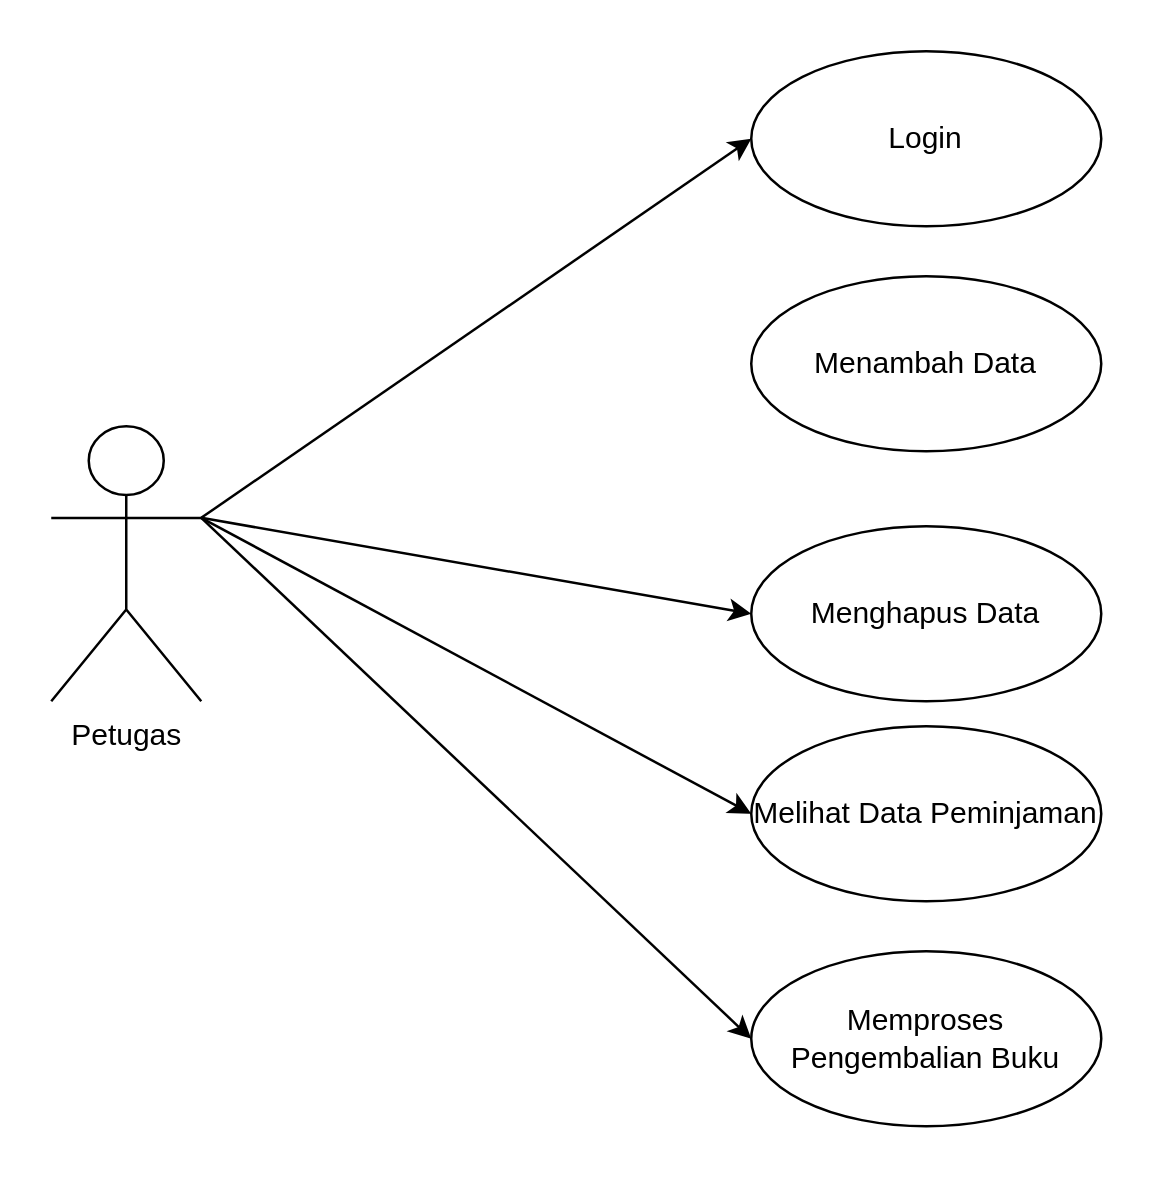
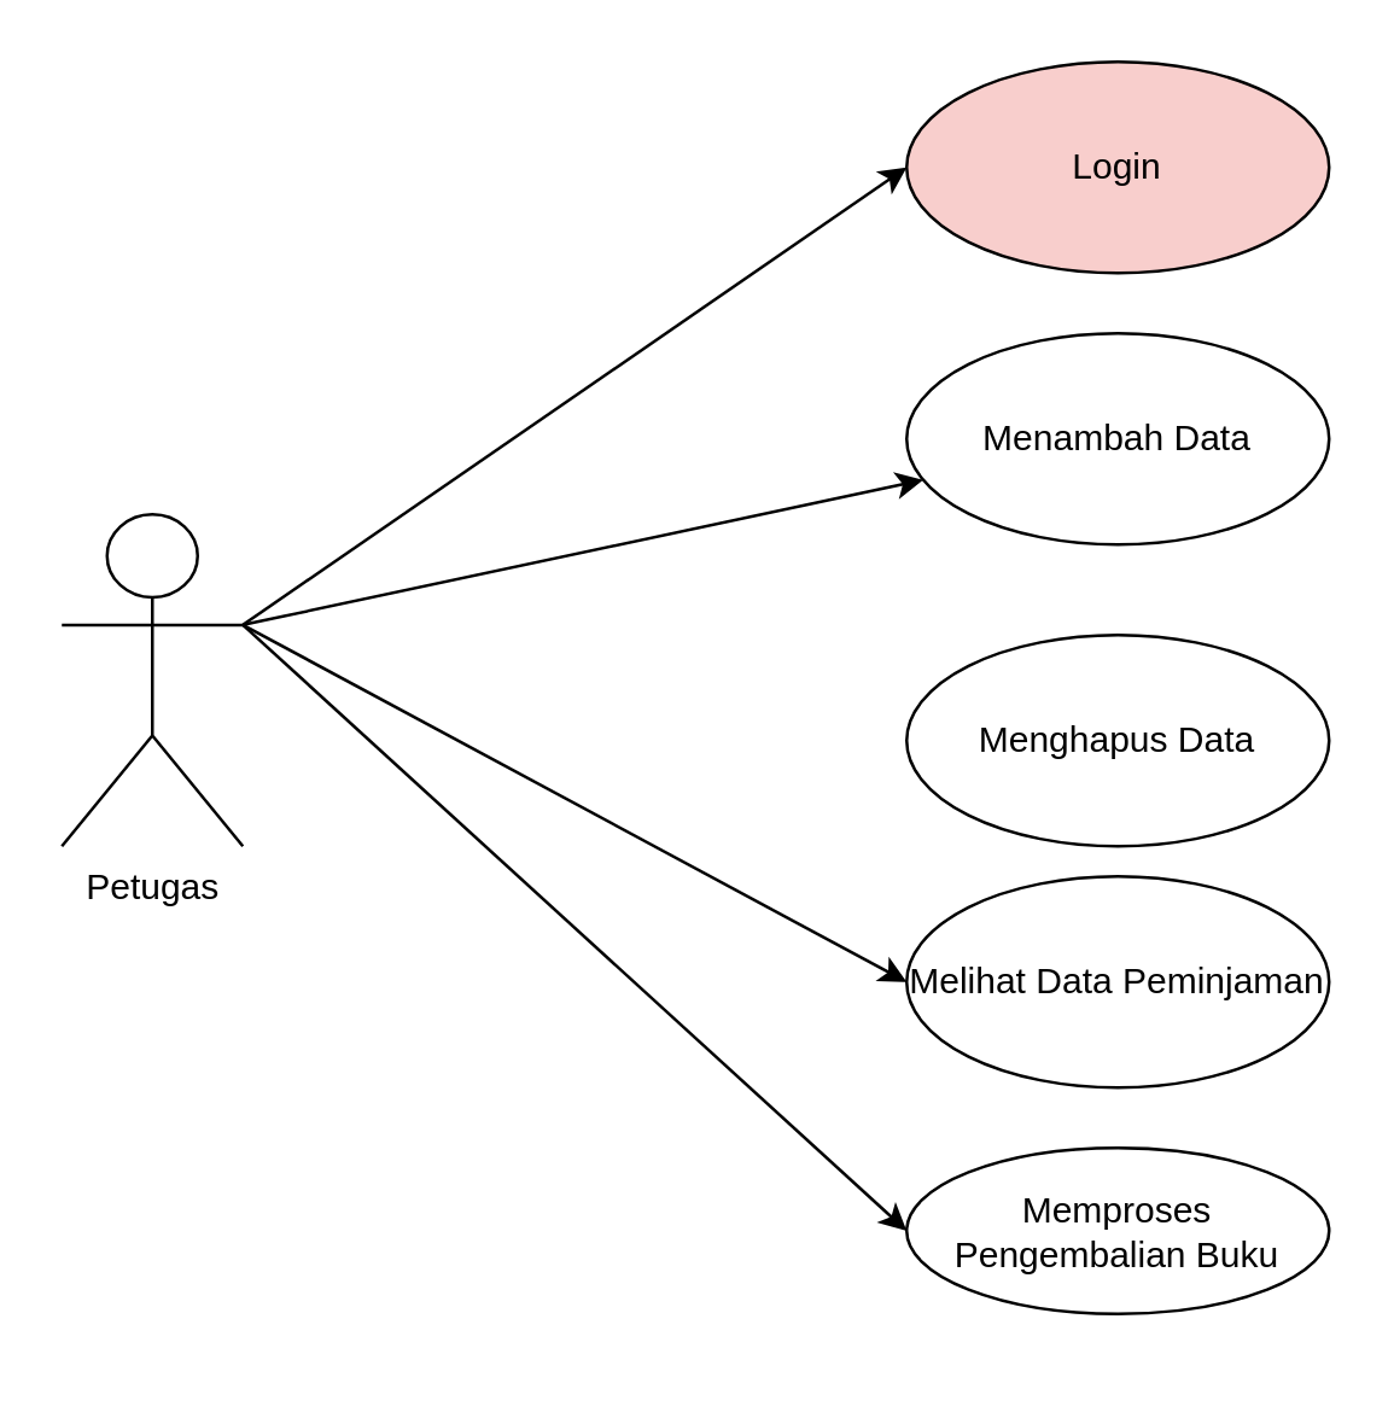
  <mxCell id="0" />
  <mxCell id="1" parent="0" />
  <mxCell id="2" style="edgeStyle=none;rounded=0;orthogonalLoop=1;jettySize=auto;html=1;exitX=1;exitY=0.333;exitDx=0;exitDy=0;exitPerimeter=0;entryX=0;entryY=0.5;entryDx=0;entryDy=0;" edge="1" parent="1" source="4" target="5"><mxGeometry relative="1" as="geometry" /></mxCell>
- <mxCell id="3" style="edgeStyle=none;rounded=0;orthogonalLoop=1;jettySize=auto;html=1;exitX=1;exitY=0.333;exitDx=0;exitDy=0;exitPerimeter=0;entryX=0;entryY=0.5;entryDx=0;entryDy=0;" edge="1" parent="1" source="4" target="7"><mxGeometry relative="1" as="geometry" /></mxCell>
+ <mxCell id="3" style="edgeStyle=none;rounded=0;orthogonalLoop=1;jettySize=auto;html=1;exitX=1;exitY=0.333;exitDx=0;exitDy=0;exitPerimeter=0;" edge="1" parent="1" source="4" target="6"><mxGeometry relative="1" as="geometry" /></mxCell>
  <mxCell id="4" value="Petugas" style="shape=umlActor;verticalLabelPosition=bottom;verticalAlign=top;html=1;outlineConnect=0;" vertex="1" parent="1"><mxGeometry x="20" y="170" width="60" height="110" as="geometry" /></mxCell>
- <mxCell id="5" value="Login" style="ellipse;whiteSpace=wrap;html=1;" vertex="1" parent="1"><mxGeometry x="300" y="20" width="140" height="70" as="geometry" /></mxCell>
+ <mxCell id="5" value="Login" style="ellipse;whiteSpace=wrap;html=1;fillColor=#f8cecc;" vertex="1" parent="1"><mxGeometry x="300" y="20" width="140" height="70" as="geometry" /></mxCell>
  <mxCell id="6" value="Menambah Data" style="ellipse;whiteSpace=wrap;html=1;" vertex="1" parent="1"><mxGeometry x="300" y="110" width="140" height="70" as="geometry" /></mxCell>
  <mxCell id="7" value="Menghapus Data" style="ellipse;whiteSpace=wrap;html=1;" vertex="1" parent="1"><mxGeometry x="300" y="210" width="140" height="70" as="geometry" /></mxCell>
  <mxCell id="8" value="Melihat Data Peminjaman" style="ellipse;whiteSpace=wrap;html=1;" vertex="1" parent="1"><mxGeometry x="300" y="290" width="140" height="70" as="geometry" /></mxCell>
- <mxCell id="9" value="Memproses Pengembalian Buku" style="ellipse;whiteSpace=wrap;html=1;" vertex="1" parent="1"><mxGeometry x="300" y="380" width="140" height="70" as="geometry" /></mxCell>
+ <mxCell id="9" value="Memproses Pengembalian Buku" style="ellipse;whiteSpace=wrap;html=1;" vertex="1" parent="1"><mxGeometry x="300" y="380" width="140" height="55" as="geometry" /></mxCell>
  <mxCell id="10" style="edgeStyle=none;rounded=0;orthogonalLoop=1;jettySize=auto;html=1;exitX=1;exitY=0.333;exitDx=0;exitDy=0;exitPerimeter=0;entryX=0;entryY=0.5;entryDx=0;entryDy=0;" edge="1" parent="1" source="4" target="8"><mxGeometry relative="1" as="geometry"><mxPoint x="90" y="187" as="sourcePoint" /><mxPoint x="310" y="245" as="targetPoint" /></mxGeometry></mxCell>
  <mxCell id="11" style="edgeStyle=none;rounded=0;orthogonalLoop=1;jettySize=auto;html=1;exitX=1;exitY=0.333;exitDx=0;exitDy=0;exitPerimeter=0;entryX=0;entryY=0.5;entryDx=0;entryDy=0;" edge="1" parent="1" source="4" target="9"><mxGeometry relative="1" as="geometry"><mxPoint x="90" y="187" as="sourcePoint" /><mxPoint x="310" y="335" as="targetPoint" /></mxGeometry></mxCell>
